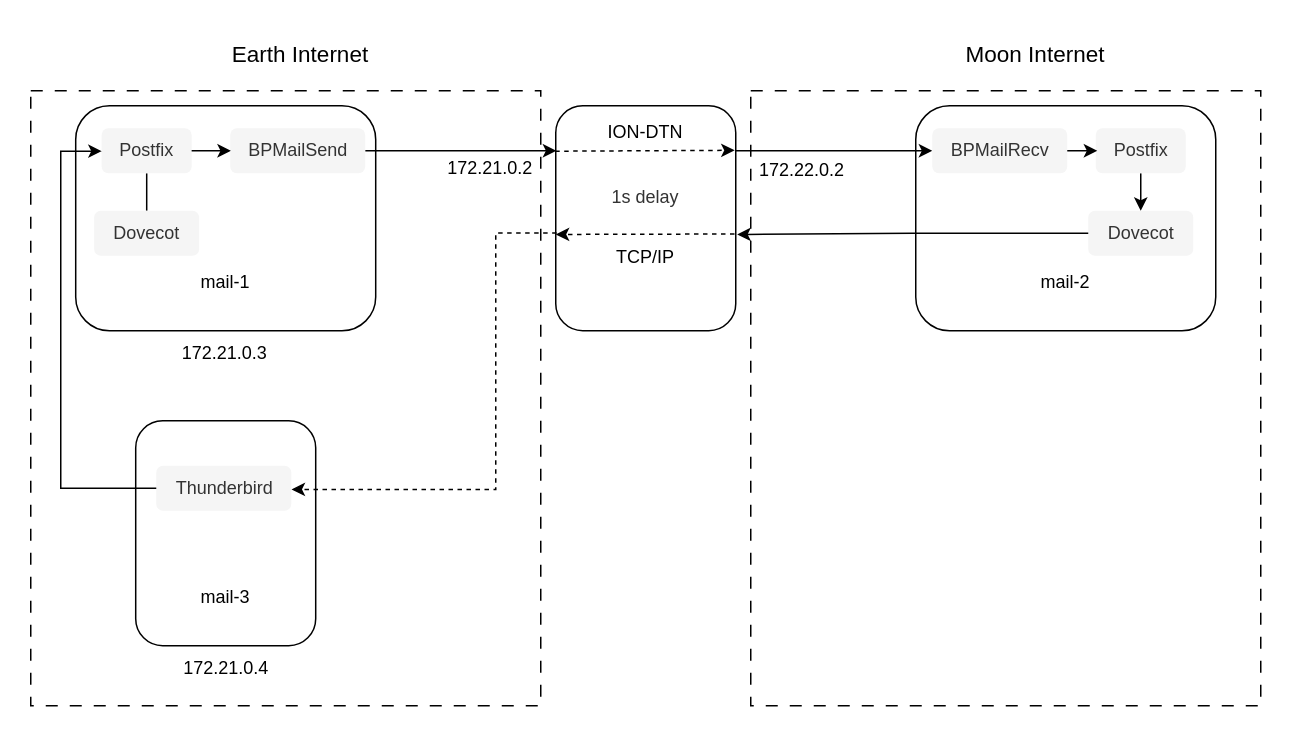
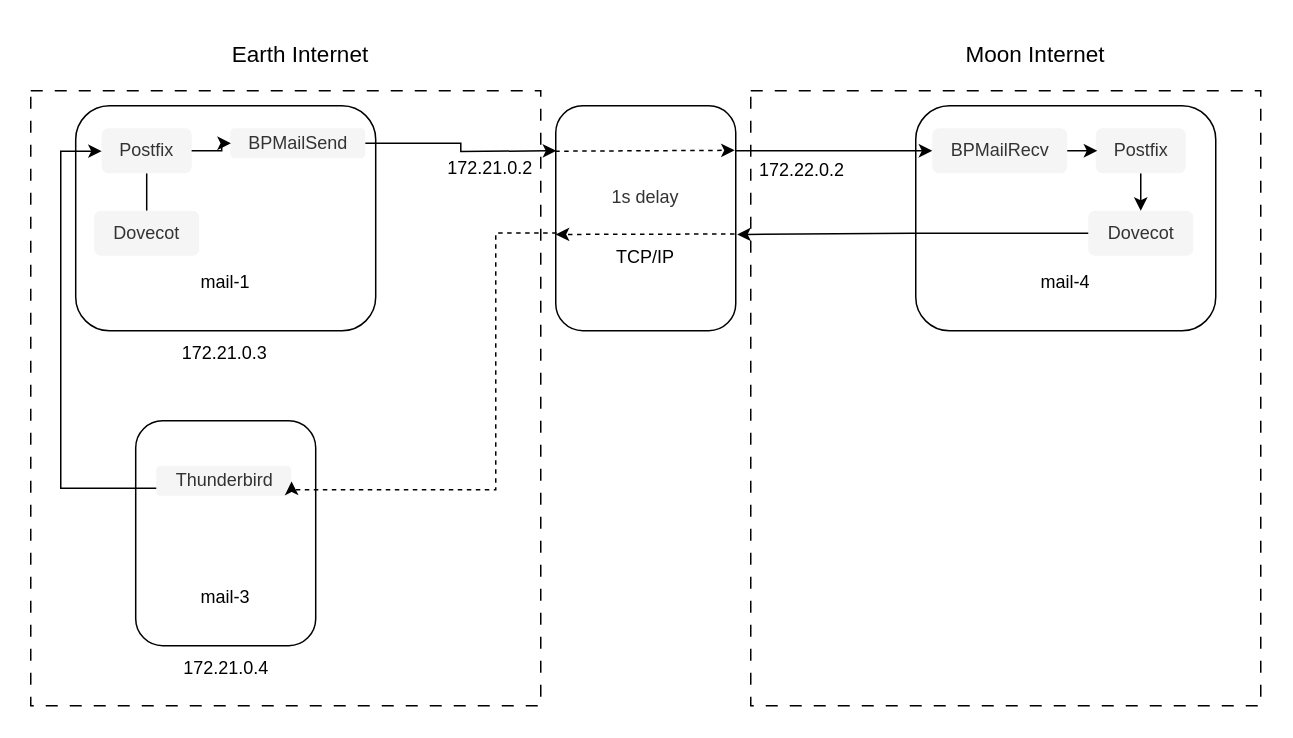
  <mxCell id="0" />
  <mxCell id="1" parent="0" />
  <mxCell id="2" value="" style="rounded=0;whiteSpace=wrap;html=1;dashed=1;dashPattern=8 8;" vertex="1" parent="1"><mxGeometry x="500" y="60" width="340" height="410" as="geometry" /></mxCell>
  <mxCell id="3" value="" style="rounded=0;whiteSpace=wrap;html=1;dashed=1;dashPattern=8 8;" vertex="1" parent="1"><mxGeometry x="20" y="60" width="340" height="410" as="geometry" /></mxCell>
- <mxCell id="4" value="&lt;div&gt;&lt;br&gt;&lt;/div&gt;&lt;div&gt;&lt;br&gt;&lt;/div&gt;&lt;div&gt;&lt;br&gt;&lt;/div&gt;&lt;div&gt;&lt;br&gt;&lt;/div&gt;&lt;div&gt;&lt;br&gt;&lt;/div&gt;&lt;div&gt;&lt;br&gt;&lt;/div&gt;&lt;div&gt;mail-2&lt;/div&gt;" style="rounded=1;whiteSpace=wrap;html=1;" parent="1" vertex="1"><mxGeometry x="610" y="70" width="200" height="150" as="geometry" /></mxCell>
+ <mxCell id="4" value="&lt;div&gt;&lt;br&gt;&lt;/div&gt;&lt;div&gt;&lt;br&gt;&lt;/div&gt;&lt;div&gt;&lt;br&gt;&lt;/div&gt;&lt;div&gt;&lt;br&gt;&lt;/div&gt;&lt;div&gt;&lt;br&gt;&lt;/div&gt;&lt;div&gt;&lt;br&gt;&lt;/div&gt;&lt;div&gt;mail-4&lt;/div&gt;" style="rounded=1;whiteSpace=wrap;html=1;" parent="1" vertex="1"><mxGeometry x="610" y="70" width="200" height="150" as="geometry" /></mxCell>
  <mxCell id="5" value="&lt;div&gt;&lt;br&gt;&lt;/div&gt;&lt;div&gt;&lt;br&gt;&lt;/div&gt;&lt;div&gt;&lt;br&gt;&lt;/div&gt;&lt;div&gt;&lt;br&gt;&lt;/div&gt;&lt;div&gt;&lt;br&gt;&lt;/div&gt;&lt;div&gt;&lt;br&gt;&lt;/div&gt;&lt;div&gt;mail-1&lt;/div&gt;" style="rounded=1;whiteSpace=wrap;html=1;" parent="1" vertex="1"><mxGeometry x="49.97" y="70" width="200" height="150" as="geometry" /></mxCell>
  <mxCell id="6" value="" style="edgeStyle=orthogonalEdgeStyle;rounded=0;orthogonalLoop=1;jettySize=auto;html=1;endArrow=none;endFill=0;" edge="1" parent="1" source="7" target="8"><mxGeometry relative="1" as="geometry" /></mxCell>
  <mxCell id="7" value="Dovecot" style="text;html=1;align=center;verticalAlign=middle;resizable=0;points=[];autosize=1;strokeColor=none;fillColor=#f5f5f5;fontColor=#333333;rounded=1;" parent="1" vertex="1"><mxGeometry x="62.26" y="140" width="70" height="30" as="geometry" /></mxCell>
  <mxCell id="8" value="&lt;div&gt;Postfix&lt;/div&gt;" style="text;html=1;align=center;verticalAlign=middle;resizable=0;points=[];autosize=1;strokeColor=none;fillColor=#f5f5f5;fontColor=#333333;rounded=1;" parent="1" vertex="1"><mxGeometry x="67.26" y="85" width="60" height="30" as="geometry" /></mxCell>
  <mxCell id="9" value="Dovecot" style="text;html=1;align=center;verticalAlign=middle;resizable=0;points=[];autosize=1;strokeColor=none;fillColor=#f5f5f5;fontColor=#333333;rounded=1;" parent="1" vertex="1"><mxGeometry x="725" y="140" width="70" height="30" as="geometry" /></mxCell>
  <mxCell id="10" style="edgeStyle=orthogonalEdgeStyle;rounded=0;orthogonalLoop=1;jettySize=auto;html=1;" parent="1" source="11" target="9" edge="1"><mxGeometry relative="1" as="geometry" /></mxCell>
  <mxCell id="11" value="&lt;div&gt;Postfix&lt;/div&gt;" style="text;html=1;align=center;verticalAlign=middle;resizable=0;points=[];autosize=1;strokeColor=none;fillColor=#f5f5f5;fontColor=#333333;rounded=1;" parent="1" vertex="1"><mxGeometry x="730" y="85" width="60" height="30" as="geometry" /></mxCell>
  <mxCell id="12" value="&lt;span style=&quot;color: rgb(51, 51, 51); text-wrap-mode: nowrap;&quot;&gt;1&lt;/span&gt;&lt;span style=&quot;color: light-dark(rgb(51, 51, 51), rgb(193, 193, 193)); text-wrap-mode: nowrap; background-color: transparent;&quot;&gt;s delay&lt;/span&gt;&lt;div&gt;&lt;div&gt;&lt;span style=&quot;color: rgb(51, 51, 51); text-wrap-mode: nowrap;&quot;&gt;&lt;br&gt;&lt;/span&gt;&lt;/div&gt;&lt;/div&gt;&lt;div&gt;&lt;span style=&quot;color: rgb(51, 51, 51); text-wrap-mode: nowrap;&quot;&gt;&lt;br&gt;&lt;/span&gt;&lt;/div&gt;" style="rounded=1;whiteSpace=wrap;html=1;" parent="1" vertex="1"><mxGeometry x="370" y="70" width="120" height="150" as="geometry" /></mxCell>
  <mxCell id="13" value="172.21.0.3" style="text;html=1;align=center;verticalAlign=middle;resizable=0;points=[];autosize=1;strokeColor=none;fillColor=none;" parent="1" vertex="1"><mxGeometry x="108.68" y="220" width="80" height="30" as="geometry" /></mxCell>
  <mxCell id="14" value="172.22.0.2" style="text;whiteSpace=wrap;" parent="1" vertex="1"><mxGeometry x="504" y="99" width="60" height="20" as="geometry" /></mxCell>
  <mxCell id="15" value="172.21.0.2" style="text;html=1;align=center;verticalAlign=middle;resizable=0;points=[];autosize=1;strokeColor=none;fillColor=none;" parent="1" vertex="1"><mxGeometry x="286" y="97" width="80" height="30" as="geometry" /></mxCell>
  <mxCell id="16" value="&lt;div&gt;&lt;br&gt;&lt;/div&gt;&lt;div&gt;&lt;br&gt;&lt;/div&gt;&lt;div&gt;&lt;br&gt;&lt;/div&gt;&lt;div&gt;&lt;br&gt;&lt;/div&gt;&lt;div&gt;&lt;br&gt;&lt;/div&gt;&lt;div&gt;&lt;br&gt;&lt;/div&gt;&lt;div&gt;mail-3&lt;/div&gt;" style="rounded=1;whiteSpace=wrap;html=1;" vertex="1" parent="1"><mxGeometry x="89.97" y="280" width="120" height="150" as="geometry" /></mxCell>
- <mxCell id="17" value="Thunderbird" style="text;html=1;align=center;verticalAlign=middle;resizable=0;points=[];autosize=1;strokeColor=none;fillColor=#f5f5f5;fontColor=#333333;rounded=1;" vertex="1" parent="1"><mxGeometry x="103.68" y="310" width="90" height="30" as="geometry" /></mxCell>
+ <mxCell id="17" value="Thunderbird" style="text;html=1;align=center;verticalAlign=middle;resizable=0;points=[];autosize=1;strokeColor=none;fillColor=#f5f5f5;fontColor=#333333;rounded=1;" vertex="1" parent="1"><mxGeometry x="103.68" y="310" width="90" height="20" as="geometry" /></mxCell>
  <mxCell id="18" style="edgeStyle=orthogonalEdgeStyle;rounded=0;orthogonalLoop=1;jettySize=auto;html=1;entryX=0.001;entryY=0.509;entryDx=0;entryDy=0;entryPerimeter=0;" edge="1" parent="1" source="17" target="8"><mxGeometry relative="1" as="geometry"><Array as="points"><mxPoint x="39.97" y="325" /><mxPoint x="39.97" y="100" /></Array></mxGeometry></mxCell>
  <mxCell id="19" value="172.21.0.4" style="text;html=1;align=center;verticalAlign=middle;resizable=0;points=[];autosize=1;strokeColor=none;fillColor=none;" vertex="1" parent="1"><mxGeometry x="109.97" y="430" width="80" height="30" as="geometry" /></mxCell>
  <mxCell id="20" value="" style="endArrow=classic;html=1;rounded=0;exitX=-0.003;exitY=0.202;exitDx=0;exitDy=0;exitPerimeter=0;entryX=0.994;entryY=0.198;entryDx=0;entryDy=0;entryPerimeter=0;dashed=1;elbow=horizontal;" edge="1" parent="1" source="12" target="12"><mxGeometry width="50" height="50" relative="1" as="geometry"><mxPoint x="430" y="170" as="sourcePoint" /><mxPoint x="480" y="120" as="targetPoint" /></mxGeometry></mxCell>
  <mxCell id="21" style="edgeStyle=orthogonalEdgeStyle;rounded=0;orthogonalLoop=1;jettySize=auto;html=1;entryX=1.008;entryY=0.572;entryDx=0;entryDy=0;entryPerimeter=0;" edge="1" parent="1" source="9" target="12"><mxGeometry relative="1" as="geometry" /></mxCell>
  <mxCell id="22" value="" style="endArrow=classic;html=1;rounded=0;exitX=0.993;exitY=0.57;exitDx=0;exitDy=0;exitPerimeter=0;entryX=0;entryY=0.572;entryDx=0;entryDy=0;entryPerimeter=0;dashed=1;" edge="1" parent="1" source="12" target="12"><mxGeometry width="50" height="50" relative="1" as="geometry"><mxPoint x="300" y="240" as="sourcePoint" /><mxPoint x="350" y="190" as="targetPoint" /></mxGeometry></mxCell>
  <mxCell id="23" style="edgeStyle=orthogonalEdgeStyle;rounded=0;orthogonalLoop=1;jettySize=auto;html=1;entryX=1.002;entryY=0.526;entryDx=0;entryDy=0;entryPerimeter=0;exitX=0.005;exitY=0.566;exitDx=0;exitDy=0;exitPerimeter=0;dashed=1;" edge="1" parent="1" source="12" target="17"><mxGeometry relative="1" as="geometry"><Array as="points"><mxPoint x="330" y="155" /><mxPoint x="330" y="326" /></Array></mxGeometry></mxCell>
  <mxCell id="24" style="edgeStyle=orthogonalEdgeStyle;rounded=0;orthogonalLoop=1;jettySize=auto;html=1;" edge="1" parent="1" source="25"><mxGeometry relative="1" as="geometry"><mxPoint x="370.358" y="100" as="targetPoint" /></mxGeometry></mxCell>
- <mxCell id="25" value="&lt;div&gt;BPMailSend&lt;/div&gt;" style="text;html=1;align=center;verticalAlign=middle;resizable=0;points=[];autosize=1;strokeColor=none;fillColor=#f5f5f5;fontColor=#333333;rounded=1;" vertex="1" parent="1"><mxGeometry x="152.97" y="85" width="90" height="30" as="geometry" /></mxCell>
+ <mxCell id="25" value="&lt;div&gt;BPMailSend&lt;/div&gt;" style="text;html=1;align=center;verticalAlign=middle;resizable=0;points=[];autosize=1;strokeColor=none;fillColor=#f5f5f5;fontColor=#333333;rounded=1;" vertex="1" parent="1"><mxGeometry x="152.97" y="85" width="90" height="20" as="geometry" /></mxCell>
  <mxCell id="26" style="edgeStyle=orthogonalEdgeStyle;rounded=0;orthogonalLoop=1;jettySize=auto;html=1;endArrow=none;endFill=0;startArrow=classic;startFill=1;" edge="1" parent="1" source="27"><mxGeometry relative="1" as="geometry"><mxPoint x="490" y="100" as="targetPoint" /></mxGeometry></mxCell>
  <mxCell id="27" value="&lt;div&gt;BPMailRecv&lt;/div&gt;" style="text;html=1;align=center;verticalAlign=middle;resizable=0;points=[];autosize=1;strokeColor=none;fillColor=#f5f5f5;fontColor=#333333;rounded=1;" vertex="1" parent="1"><mxGeometry x="621" y="85" width="90" height="30" as="geometry" /></mxCell>
  <mxCell id="28" style="edgeStyle=orthogonalEdgeStyle;rounded=0;orthogonalLoop=1;jettySize=auto;html=1;entryX=0.005;entryY=0.5;entryDx=0;entryDy=0;entryPerimeter=0;" edge="1" parent="1" source="8" target="25"><mxGeometry relative="1" as="geometry" /></mxCell>
  <mxCell id="29" style="edgeStyle=orthogonalEdgeStyle;rounded=0;orthogonalLoop=1;jettySize=auto;html=1;entryX=0.012;entryY=0.497;entryDx=0;entryDy=0;entryPerimeter=0;" edge="1" parent="1" source="27" target="11"><mxGeometry relative="1" as="geometry" /></mxCell>
  <mxCell id="30" value="&lt;font style=&quot;font-size: 15px;&quot;&gt;Earth Internet&lt;/font&gt;" style="text;html=1;align=center;verticalAlign=middle;whiteSpace=wrap;rounded=0;" vertex="1" parent="1"><mxGeometry x="149.97" y="20" width="100.03" height="30" as="geometry" /></mxCell>
  <mxCell id="31" value="&lt;font style=&quot;font-size: 15px;&quot;&gt;Moon Internet&lt;/font&gt;" style="text;html=1;align=center;verticalAlign=middle;whiteSpace=wrap;rounded=0;" vertex="1" parent="1"><mxGeometry x="639.97" y="20" width="100.03" height="30" as="geometry" /></mxCell>
- <mxCell id="32" value="ION-DTN" style="text;html=1;align=center;verticalAlign=middle;whiteSpace=wrap;rounded=0;" vertex="1" parent="1"><mxGeometry x="400" y="73" width="60" height="30" as="geometry" /></mxCell>
  <mxCell id="33" value="TCP/IP" style="text;html=1;align=center;verticalAlign=middle;whiteSpace=wrap;rounded=0;" vertex="1" parent="1"><mxGeometry x="400" y="156" width="60" height="30" as="geometry" /></mxCell>
